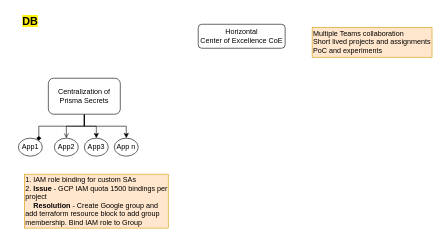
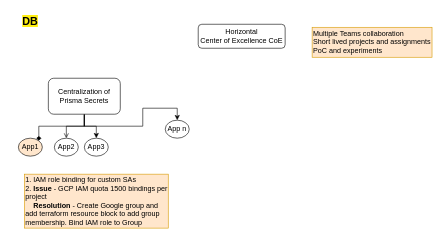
  <mxCell id="0" />
  <mxCell id="1" parent="0" />
  <mxCell id="2" value="&lt;font style=&quot;font-size: 18px;&quot;&gt;&lt;b style=&quot;background-color: rgb(255, 239, 15);&quot;&gt;DB&lt;/b&gt;&lt;/font&gt;" style="text;html=1;align=center;verticalAlign=middle;whiteSpace=wrap;rounded=0;" vertex="1" parent="1"><mxGeometry x="20" y="20" width="60" height="30" as="geometry" /></mxCell>
  <mxCell id="3" value="Horizontal &lt;br&gt;&lt;div&gt;Center of Excellence CoE&lt;/div&gt;" style="rounded=1;whiteSpace=wrap;html=1;" vertex="1" parent="1"><mxGeometry x="330" y="40" width="145" height="40" as="geometry" /></mxCell>
  <mxCell id="4" style="edgeStyle=orthogonalEdgeStyle;rounded=0;orthogonalLoop=1;jettySize=auto;html=1;exitX=0.5;exitY=1;exitDx=0;exitDy=0;entryX=1;entryY=0;entryDx=0;entryDy=0;endArrow=diamond;" edge="1" parent="1" source="8" target="9"><mxGeometry relative="1" as="geometry" /></mxCell>
  <mxCell id="5" style="edgeStyle=orthogonalEdgeStyle;rounded=0;orthogonalLoop=1;jettySize=auto;html=1;exitX=0.5;exitY=1;exitDx=0;exitDy=0;entryX=0.5;entryY=0;entryDx=0;entryDy=0;endArrow=open;" edge="1" parent="1" source="8" target="10"><mxGeometry relative="1" as="geometry" /></mxCell>
  <mxCell id="6" style="edgeStyle=orthogonalEdgeStyle;rounded=0;orthogonalLoop=1;jettySize=auto;html=1;exitX=0.5;exitY=1;exitDx=0;exitDy=0;entryX=0.5;entryY=0;entryDx=0;entryDy=0;" edge="1" parent="1" source="8" target="11"><mxGeometry relative="1" as="geometry" /></mxCell>
  <mxCell id="7" style="edgeStyle=orthogonalEdgeStyle;rounded=0;orthogonalLoop=1;jettySize=auto;html=1;exitX=0.5;exitY=1;exitDx=0;exitDy=0;entryX=0.5;entryY=0;entryDx=0;entryDy=0;" edge="1" parent="1" source="8" target="12"><mxGeometry relative="1" as="geometry" /></mxCell>
  <mxCell id="8" value="Centralization of Prisma Secrets" style="rounded=1;whiteSpace=wrap;html=1;" vertex="1" parent="1"><mxGeometry x="80" y="130" width="120" height="60" as="geometry" /></mxCell>
- <mxCell id="9" value="App1" style="ellipse;whiteSpace=wrap;html=1;" vertex="1" parent="1"><mxGeometry x="30" y="230" width="40" height="30" as="geometry" /></mxCell>
+ <mxCell id="9" value="App1" style="ellipse;whiteSpace=wrap;html=1;fillColor=#ffe6cc;" vertex="1" parent="1"><mxGeometry x="30" y="230" width="40" height="30" as="geometry" /></mxCell>
  <mxCell id="10" value="App2" style="ellipse;whiteSpace=wrap;html=1;" vertex="1" parent="1"><mxGeometry x="90" y="230" width="40" height="30" as="geometry" /></mxCell>
  <mxCell id="11" value="App3" style="ellipse;whiteSpace=wrap;html=1;" vertex="1" parent="1"><mxGeometry x="140" y="230" width="40" height="30" as="geometry" /></mxCell>
- <mxCell id="12" value="App n" style="ellipse;whiteSpace=wrap;html=1;" vertex="1" parent="1"><mxGeometry x="190" y="230" width="40" height="30" as="geometry" /></mxCell>
+ <mxCell id="12" value="App n" style="ellipse;whiteSpace=wrap;html=1;" vertex="1" parent="1"><mxGeometry x="275" y="200" width="40" height="30" as="geometry" /></mxCell>
  <mxCell id="13" value="1. IAM role binding for custom SAs&lt;br&gt;2. &lt;b&gt;Issue&lt;/b&gt; - GCP IAM quota 1500 bindings per project&lt;br&gt;&amp;nbsp; &amp;nbsp; &lt;b&gt;Resolution&lt;/b&gt; - Create Google group and add terraform resource block to add group membership. Bind IAM role to Group" style="text;html=1;align=left;verticalAlign=middle;whiteSpace=wrap;rounded=0;fillColor=#ffe6cc;strokeColor=#d79b00;" vertex="1" parent="1"><mxGeometry x="40" y="290" width="240" height="90" as="geometry" /></mxCell>
  <mxCell id="14" value="Multiple Teams collaboration&lt;br&gt;Short lived projects and assignments&lt;br&gt;PoC and experiments" style="text;html=1;align=left;verticalAlign=middle;whiteSpace=wrap;rounded=0;fillColor=#ffe6cc;strokeColor=#d79b00;" vertex="1" parent="1"><mxGeometry x="520" y="45" width="200" height="50" as="geometry" /></mxCell>
